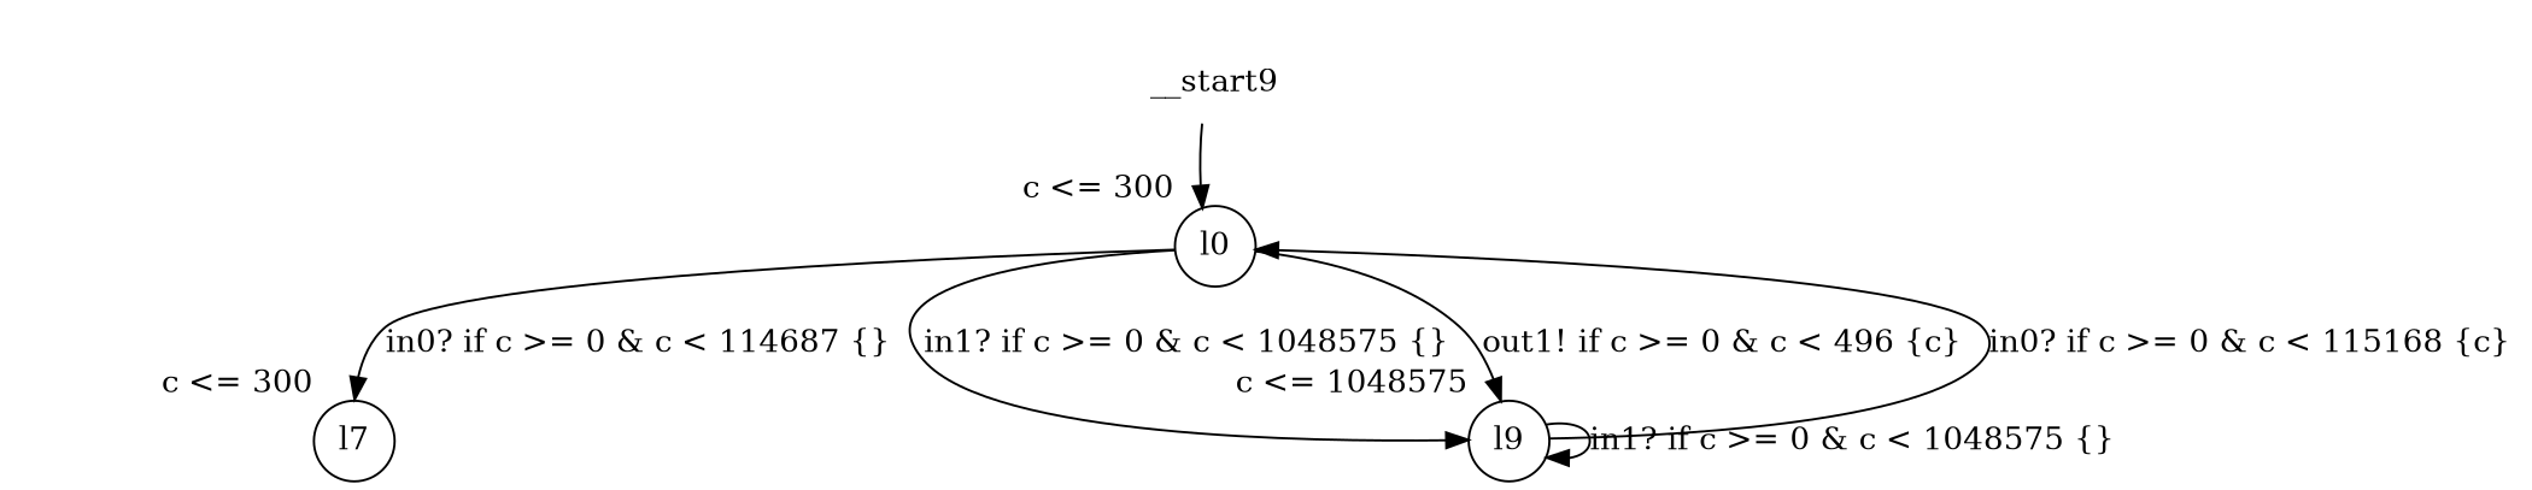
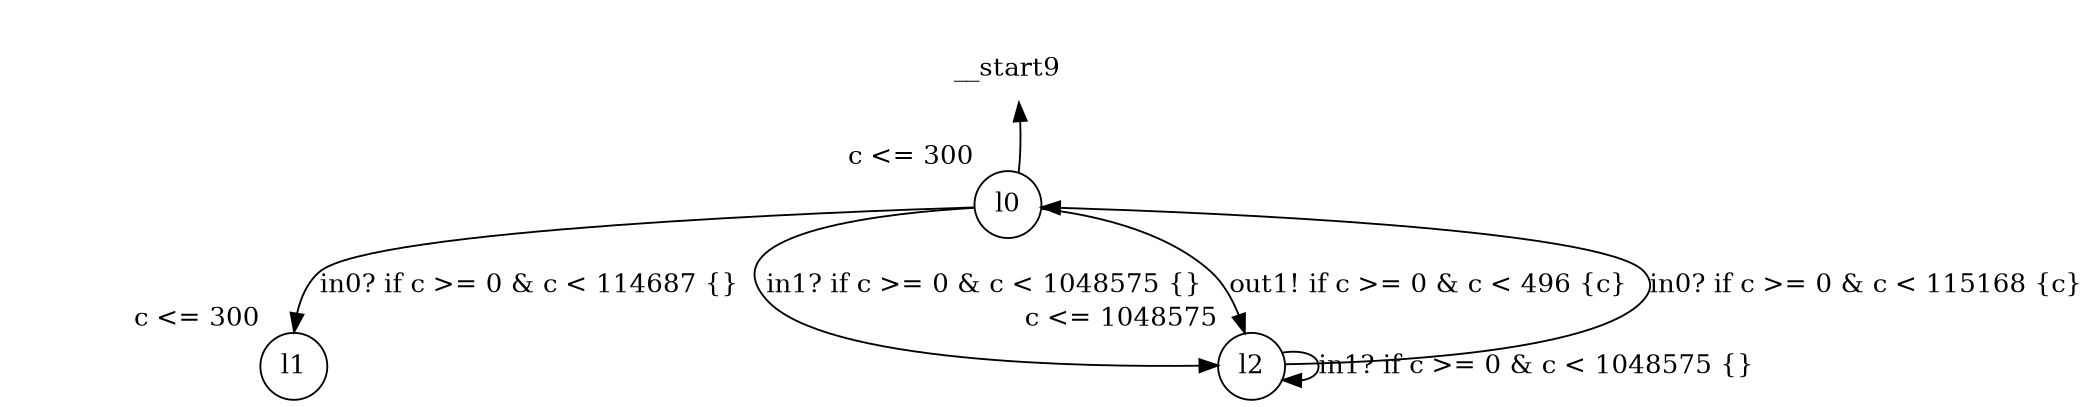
  digraph {
    node [shape=circle margin=0 xlabel="c <= 300"]
    n1 [label=__start9 shape=none margin="" xlabel=""]
    n2 [label=l0]
-   n3 [label=l7]
-   n4 [label=l9 xlabel="c <= 1048575"]
-   n1 -> n2
+   n3 [label=l1]
+   n4 [label=l2 xlabel="c <= 1048575"]
+   n2 -> n1
    n2 -> n3 [label="in0? if c >= 0 & c < 114687 {} "]
    n2 -> n4 [label="in1? if c >= 0 & c < 1048575 {} "]
    n2 -> n4 [label="out1! if c >= 0 & c < 496 {c} "]
    n4 -> n2 [label="in0? if c >= 0 & c < 115168 {c} "]
    n4 -> n4 [label="in1? if c >= 0 & c < 1048575 {} "]
  }
